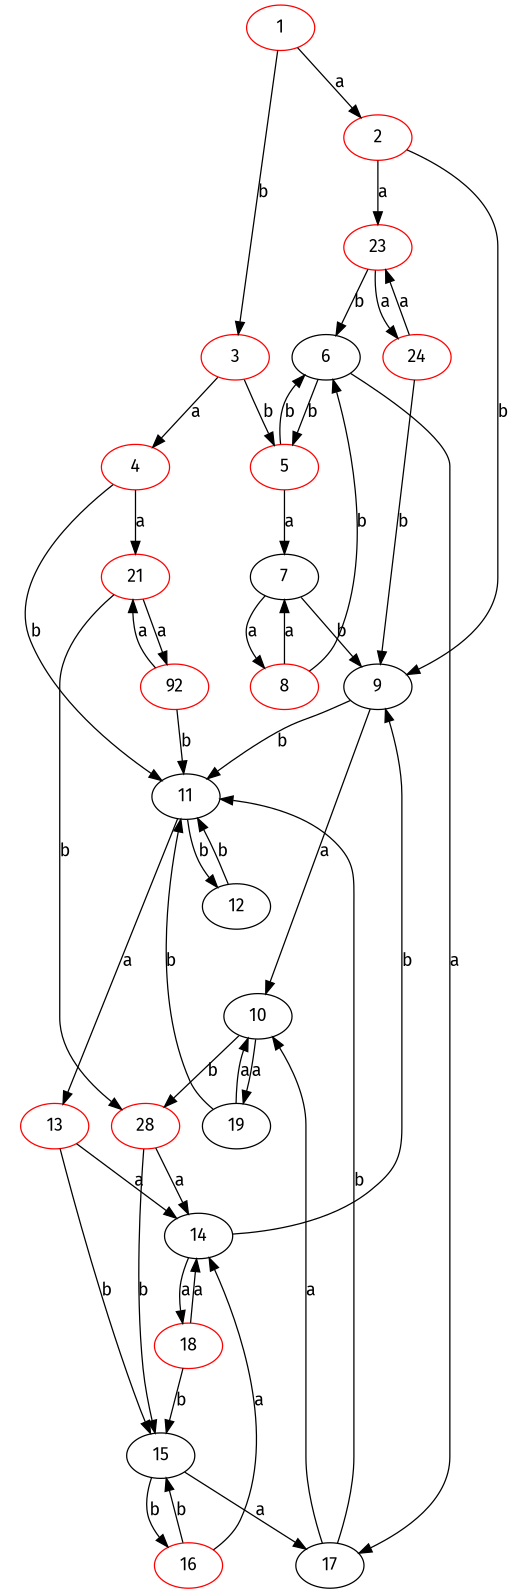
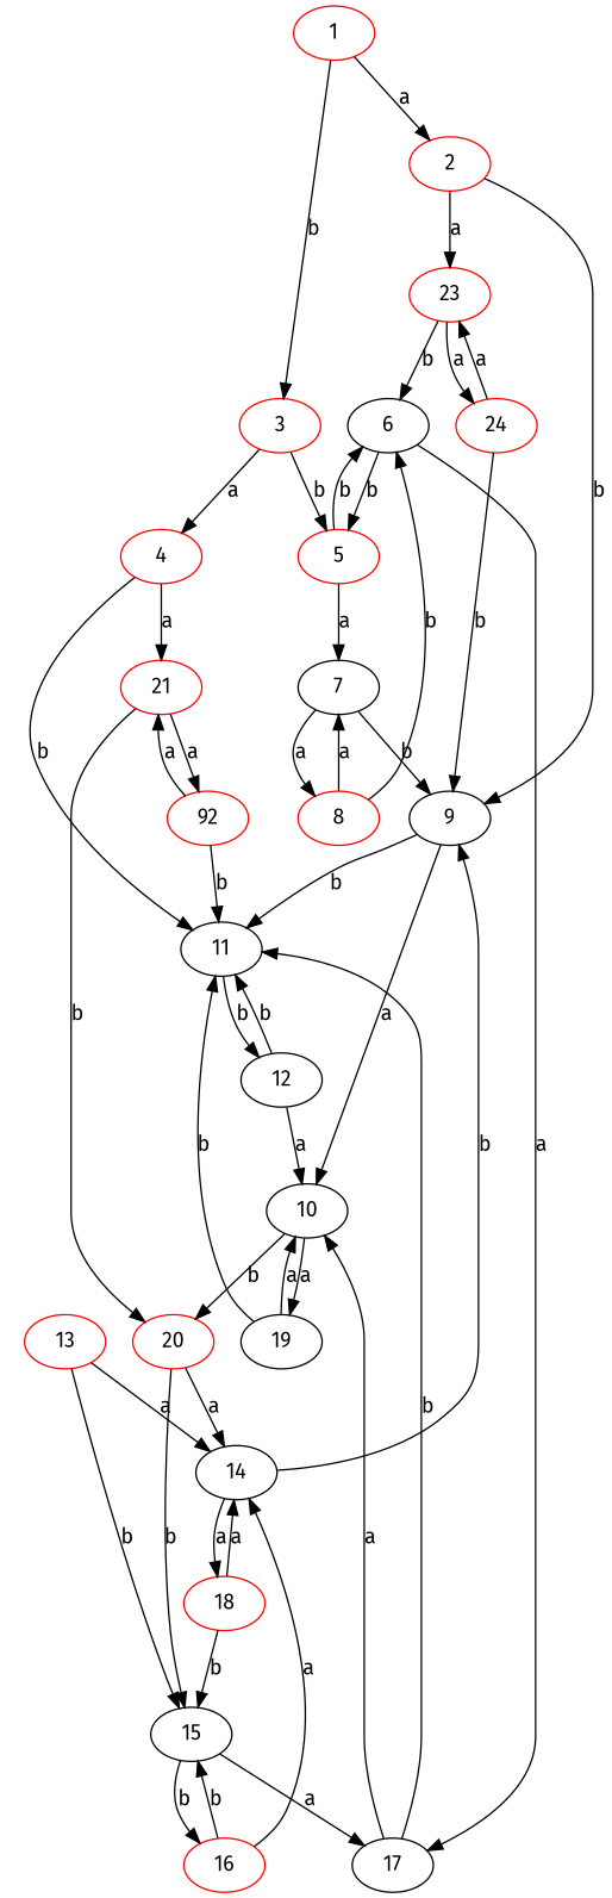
  digraph {
    fontname="Fira Sans"
    node [color=red fontname="Fira Sans"]
    edge [fontname="Fira Sans"]
    1
    2
    3
    9 [color=""]
    23
    4
    5
    11 [color=""]
    10 [color=""]
    6 [color=""]
    24
    21
    7 [color=""]
    12 [color=""]
    13
-   20 [label=28]
+   20
    n17 [label=92]
    17 [color=""]
    8
    19 [color=""]
    14 [color=""]
    15 [color=""]
    18
    16
    1 -> 2 [label=a]
    1 -> 3 [label=b]
    2 -> 9 [label=b]
    2 -> 23 [label=a]
    3 -> 4 [label=a]
    3 -> 5 [label=b]
    9 -> 11 [label=b]
    9 -> 10 [label=a]
    23 -> 6 [label=b]
    23 -> 24 [label=a]
    4 -> 11 [label=b]
    4 -> 21 [label=a]
    5 -> 6 [label=b]
    5 -> 7 [label=a]
    11 -> 12 [label=b]
-   11 -> 13 [label=a]
    10 -> 20 [label=b]
    10 -> 19 [label=a]
    6 -> 5 [label=b]
    6 -> 17 [label=a]
    24 -> 9 [label=b]
    24 -> 23 [label=a]
    21 -> 20 [label=b]
    21 -> n17 [label=a]
    7 -> 9 [label=b]
    7 -> 8 [label=a]
    12 -> 11 [label=b]
+   12 -> 10 [label=a]
    13 -> 14 [label=a]
    13 -> 15 [label=b]
    20 -> 14 [label=a]
    20 -> 15 [label=b]
    n17 -> 11 [label=b]
    n17 -> 21 [label=a]
    17 -> 11 [label=b]
    17 -> 10 [label=a]
    8 -> 6 [label=b]
    8 -> 7 [label=a]
    19 -> 11 [label=b]
    19 -> 10 [label=a]
    14 -> 9 [label=b]
    14 -> 18 [label=a]
    15 -> 17 [label=a]
    15 -> 16 [label=b]
    18 -> 14 [label=a]
    18 -> 15 [label=b]
    16 -> 14 [label=a]
    16 -> 15 [label=b]
  }
